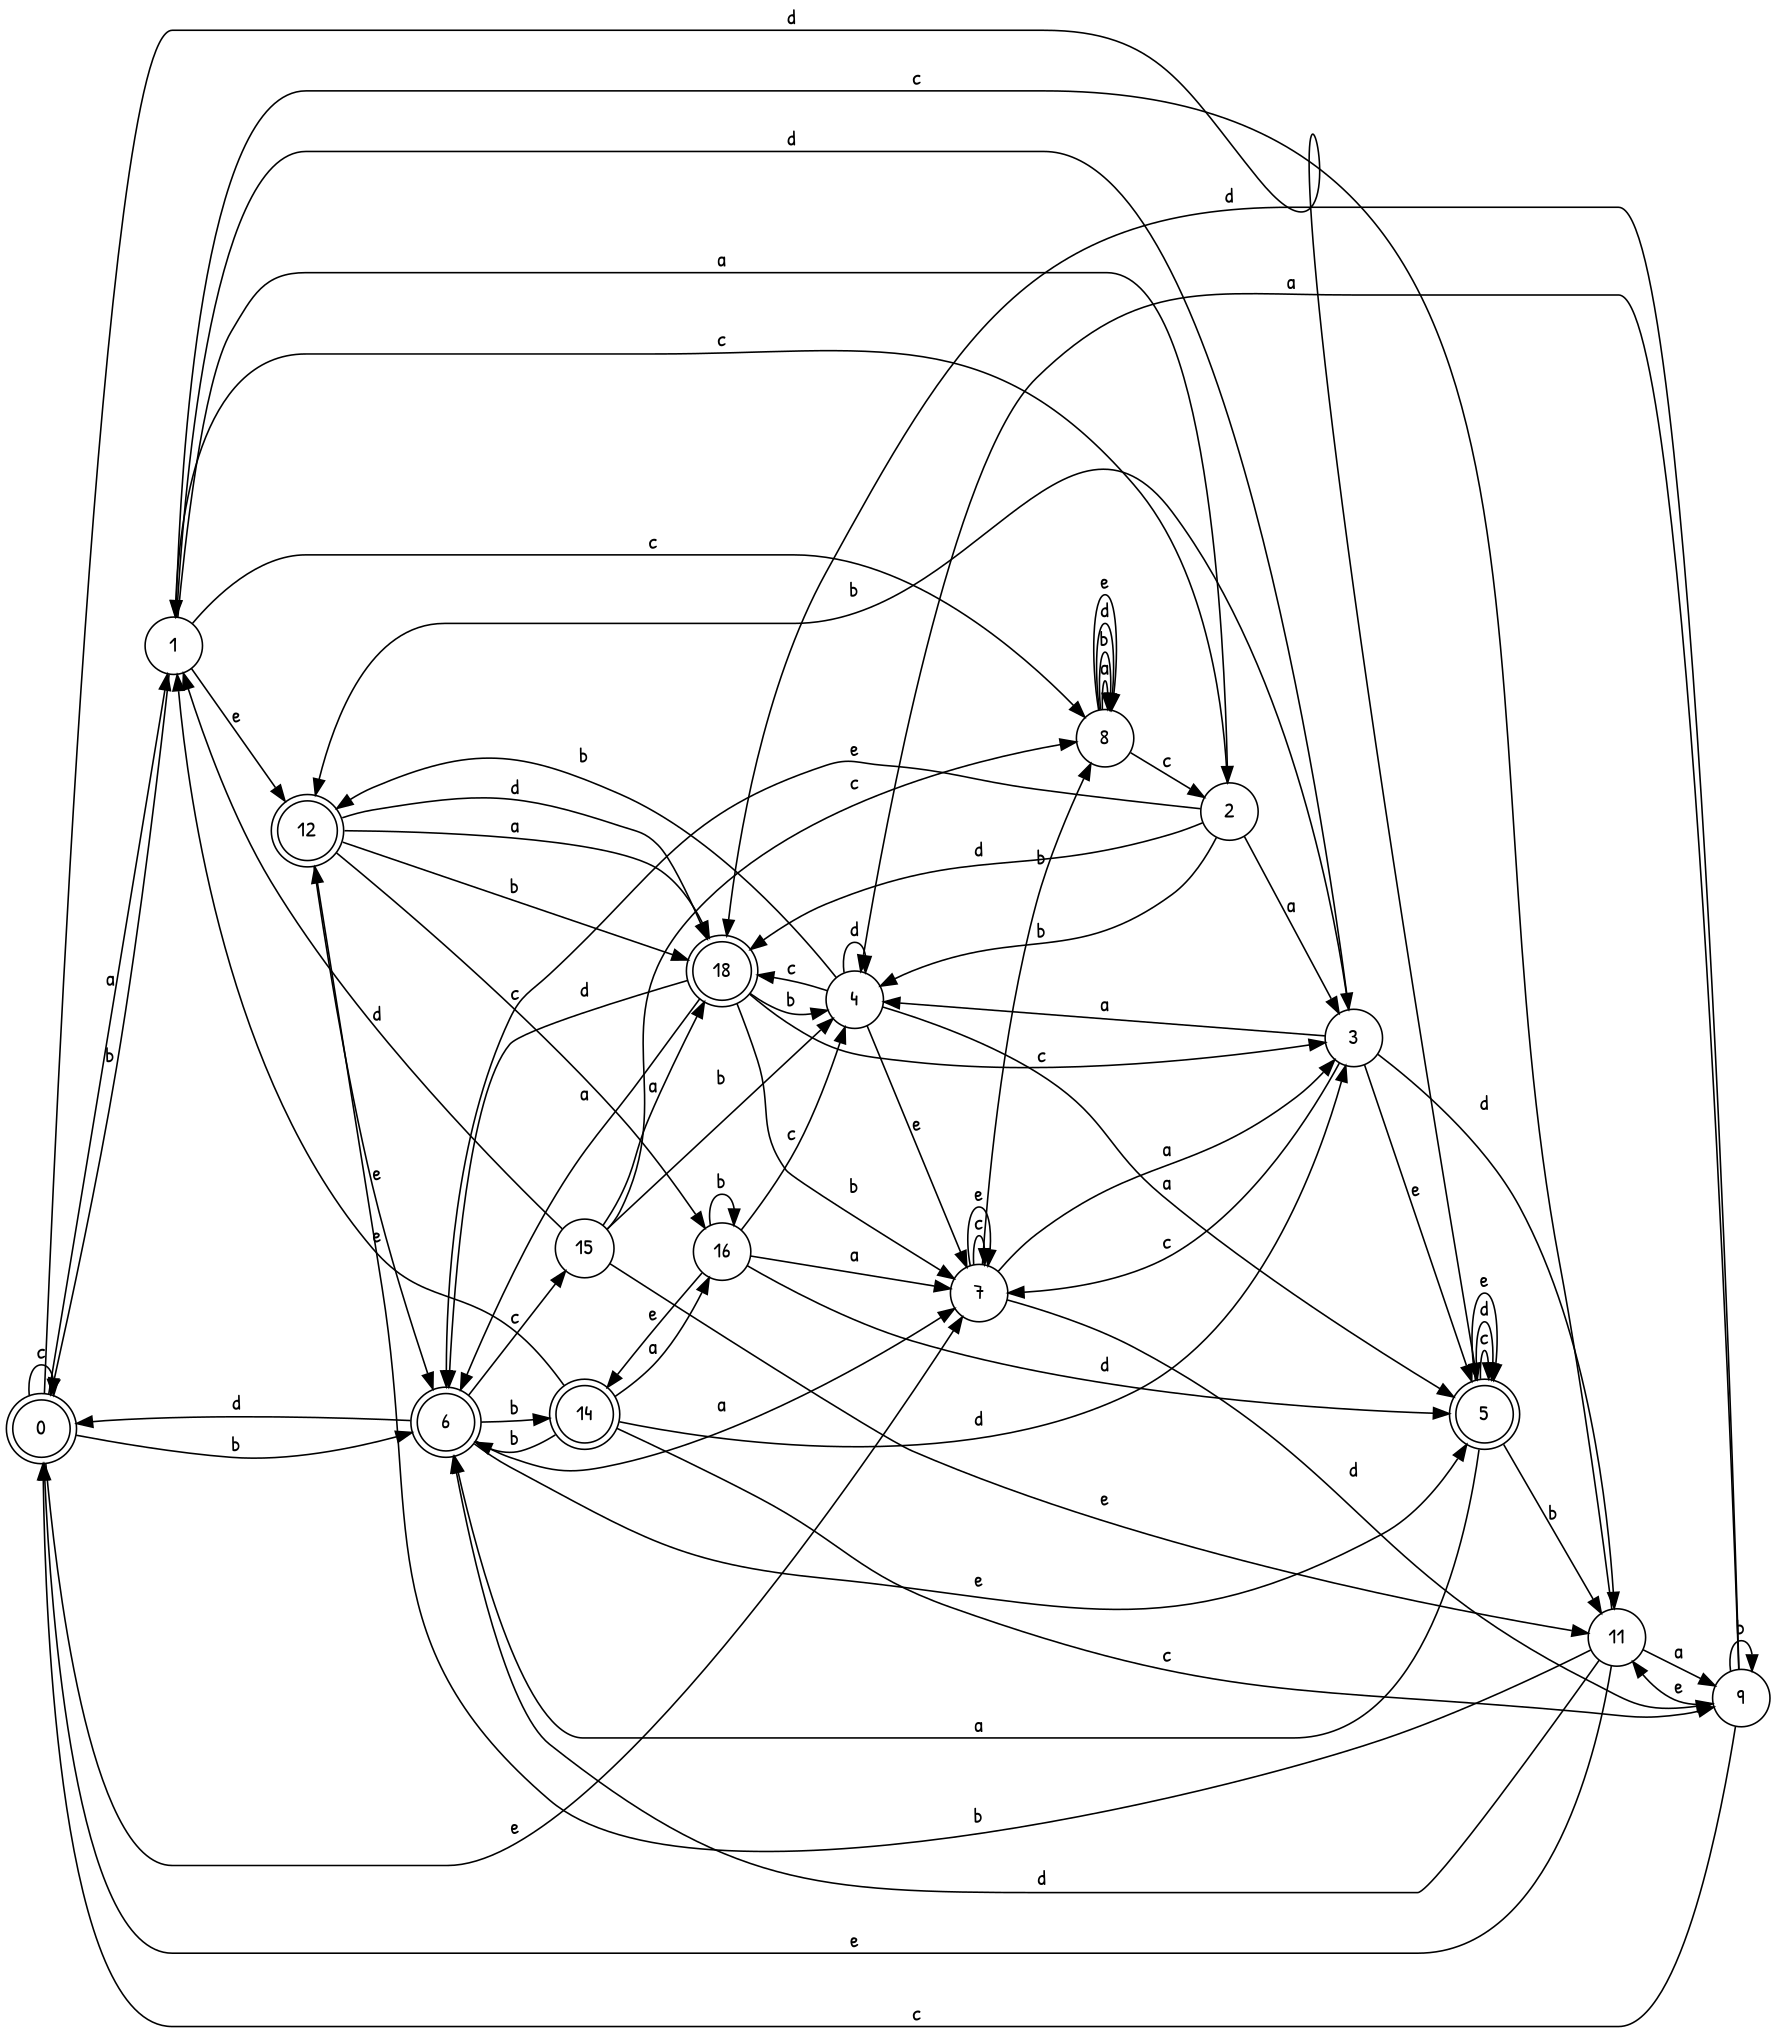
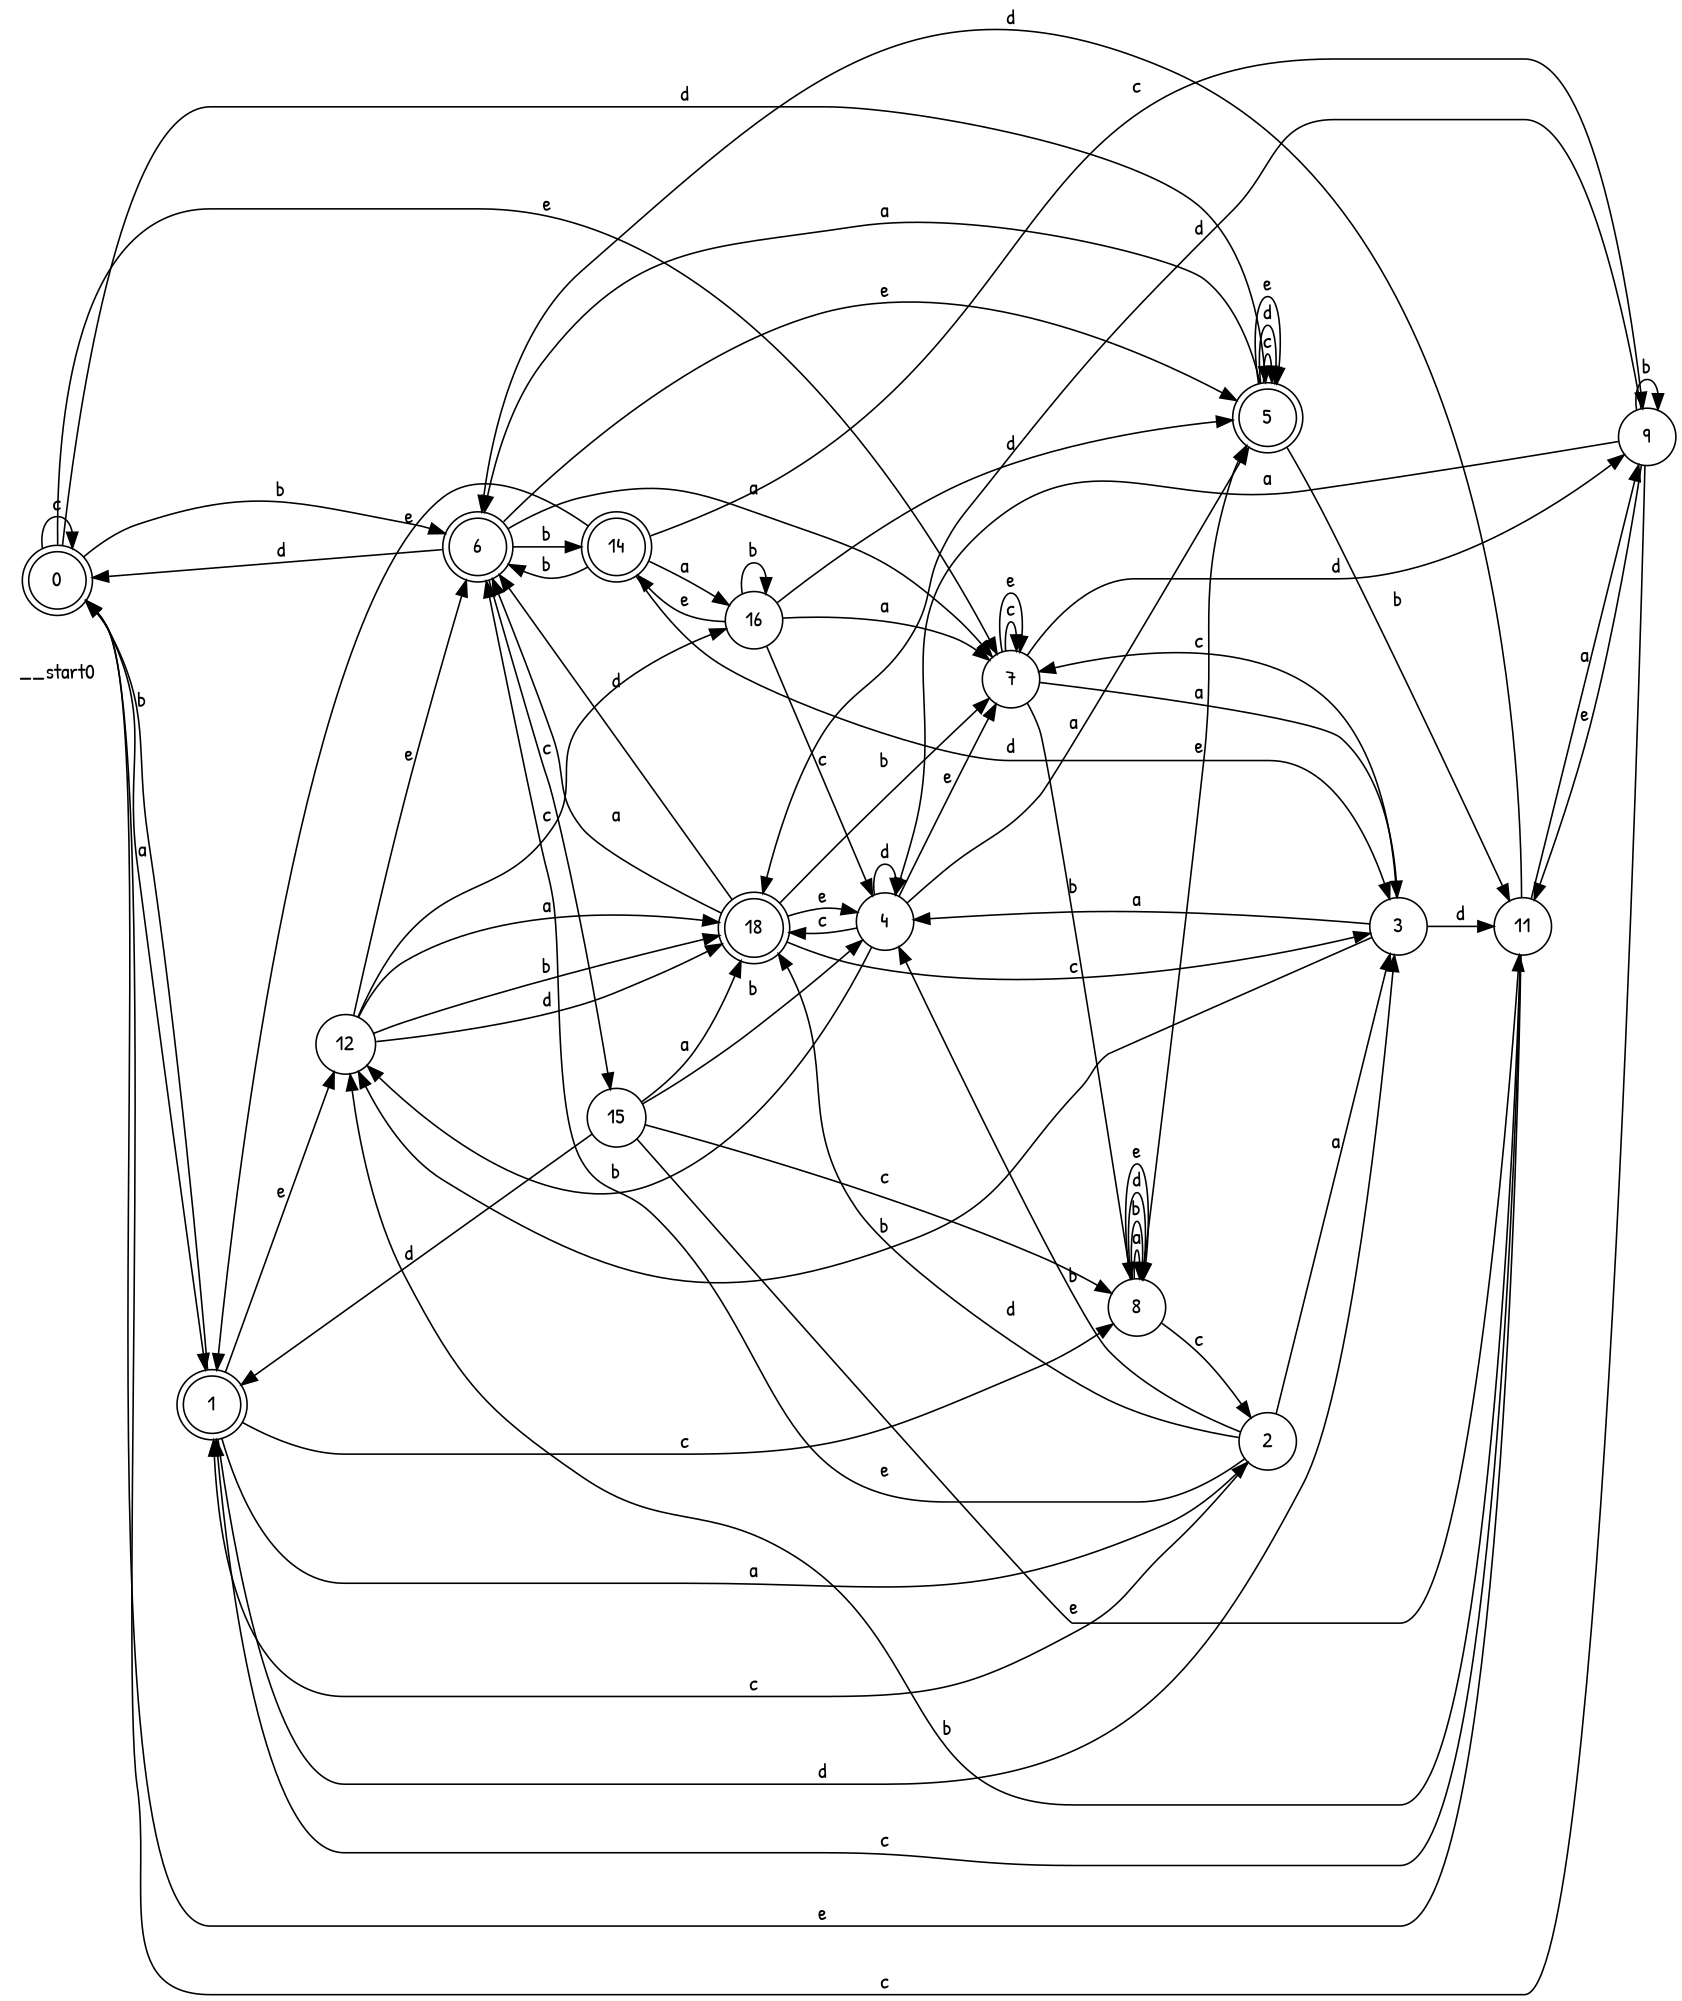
  digraph {
    fontname="Patrick Hand"
    rankdir=LR
    node [fontname="Patrick Hand" shape=circle color=black fillcolor=white style=filled]
    edge [fontname="Patrick Hand"]
+   __start0 [shape=none color="" fillcolor="" style=""]
    n2 [label=0 shape=doublecircle style="rounded,filled"]
-   n3 [label=1]
+   n3 [label=1 shape=doublecircle]
    n4 [label=5 shape=doublecircle style="rounded,filled"]
    n5 [label=6 shape=doublecircle style="rounded,filled"]
    n6 [label=7]
    n7 [label=2]
    n8 [label=3]
    n9 [label=8]
-   n10 [label=12 shape=doublecircle]
+   n10 [label=12]
    n11 [label=11]
    n12 [label=14 shape=doublecircle style="rounded,filled"]
    n13 [label=15]
    n14 [label=9]
    n15 [label=4]
    n16 [label=18 shape=doublecircle style="rounded,filled"]
    n17 [label=16]
    n2 -> n2 [label=c]
    n2 -> n3 [label=a]
    n2 -> n4 [label=d]
    n2 -> n5 [label=b]
    n2 -> n6 [label=e]
    n3 -> n2 [label=b]
    n3 -> n7 [label=a]
    n3 -> n8 [label=d]
    n3 -> n9 [label=c]
    n3 -> n10 [label=e]
    n4 -> n4 [label=c]
    n4 -> n4 [label=d]
    n4 -> n4 [label=e]
    n4 -> n5 [label=a]
    n4 -> n11 [label=b]
    n5 -> n2 [label=d]
    n5 -> n4 [label=e]
    n5 -> n6 [label=a]
    n5 -> n12 [label=b]
    n5 -> n13 [label=c]
    n6 -> n6 [label=c]
    n6 -> n6 [label=e]
    n6 -> n8 [label=a]
    n6 -> n9 [label=b]
    n6 -> n14 [label=d]
    n7 -> n3 [label=c]
    n7 -> n5 [label=e]
    n7 -> n8 [label=a]
    n7 -> n15 [label=b]
    n7 -> n16 [label=d]
-   n8 -> n4 [label=e]
+   n9 -> n4 [label=e]
    n8 -> n6 [label=c]
    n8 -> n10 [label=b]
    n8 -> n11 [label=d]
    n8 -> n15 [label=a]
    n9 -> n7 [label=c]
    n9 -> n9 [label=a]
    n9 -> n9 [label=b]
    n9 -> n9 [label=d]
    n9 -> n9 [label=e]
    n10 -> n5 [label=e]
    n10 -> n16 [label=a]
    n10 -> n16 [label=b]
    n10 -> n16 [label=d]
    n10 -> n17 [label=c]
    n11 -> n2 [label=e]
    n11 -> n3 [label=c]
    n11 -> n5 [label=d]
    n11 -> n10 [label=b]
    n11 -> n14 [label=a]
    n12 -> n3 [label=e]
    n12 -> n5 [label=b]
    n12 -> n8 [label=d]
    n12 -> n14 [label=c]
    n12 -> n17 [label=a]
    n13 -> n3 [label=d]
    n13 -> n9 [label=c]
    n13 -> n11 [label=e]
    n13 -> n15 [label=b]
    n13 -> n16 [label=a]
    n14 -> n2 [label=c]
    n14 -> n11 [label=e]
    n14 -> n14 [label=b]
    n14 -> n15 [label=a]
    n14 -> n16 [label=d]
    n15 -> n4 [label=a]
    n15 -> n6 [label=e]
    n15 -> n10 [label=b]
    n15 -> n15 [label=d]
    n15 -> n16 [label=c]
    n16 -> n5 [label=a]
    n16 -> n5 [label=d]
    n16 -> n6 [label=b]
    n16 -> n8 [label=c]
-   n16 -> n15 [label=b]
+   n16 -> n15 [label=e]
    n17 -> n4 [label=d]
    n17 -> n6 [label=a]
    n17 -> n12 [label=e]
    n17 -> n15 [label=c]
    n17 -> n17 [label=b]
  }
